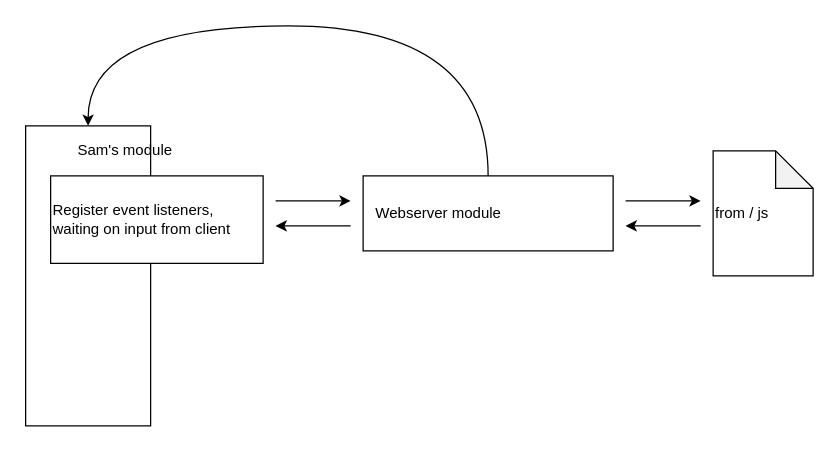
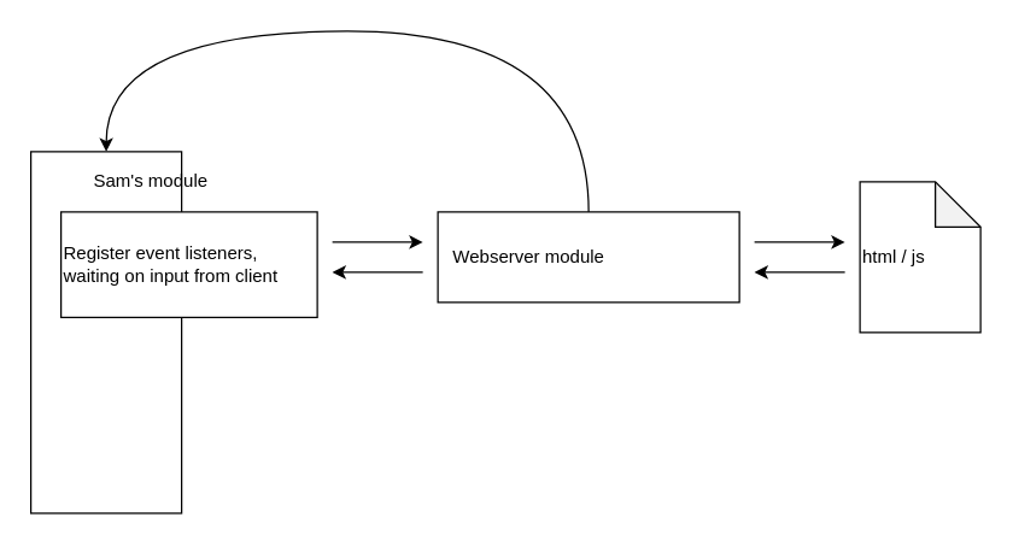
  <mxCell id="0" />
  <mxCell id="1" parent="0" />
  <mxCell id="2" style="edgeStyle=orthogonalEdgeStyle;rounded=0;orthogonalLoop=1;jettySize=auto;html=1;entryX=0.5;entryY=0;entryDx=0;entryDy=0;curved=1;" edge="1" parent="1" source="3" target="5"><mxGeometry relative="1" as="geometry"><Array as="points"><mxPoint x="390" y="20" /><mxPoint x="70" y="20" /></Array></mxGeometry></mxCell>
  <mxCell id="3" value="" style="whiteSpace=wrap;html=1;" vertex="1" parent="1"><mxGeometry x="290" y="140" width="200" height="60" as="geometry" /></mxCell>
  <mxCell id="4" value="Webserver module" style="text;html=1;align=center;verticalAlign=middle;resizable=0;points=[];autosize=1;strokeColor=none;" vertex="1" parent="1"><mxGeometry x="290" y="160" width="120" height="20" as="geometry" /></mxCell>
  <mxCell id="5" value="" style="whiteSpace=wrap;html=1;" vertex="1" parent="1"><mxGeometry x="20" y="100" width="100" height="240" as="geometry" /></mxCell>
  <mxCell id="6" value="Sam's module" style="text;html=1;strokeColor=none;fillColor=none;align=left;verticalAlign=middle;whiteSpace=wrap;rounded=0;" vertex="1" parent="1"><mxGeometry x="60" y="110" width="170" height="20" as="geometry" /></mxCell>
- <mxCell id="7" value="from / js" style="shape=note;whiteSpace=wrap;html=1;backgroundOutline=1;darkOpacity=0.05;align=left;" vertex="1" parent="1"><mxGeometry x="570" y="120" width="80" height="100" as="geometry" /></mxCell>
+ <mxCell id="7" value="html / js" style="shape=note;whiteSpace=wrap;html=1;backgroundOutline=1;darkOpacity=0.05;align=left;" vertex="1" parent="1"><mxGeometry x="570" y="120" width="80" height="100" as="geometry" /></mxCell>
  <mxCell id="8" value="" style="endArrow=classic;html=1;" edge="1" parent="1"><mxGeometry width="50" height="50" relative="1" as="geometry"><mxPoint x="500" y="160" as="sourcePoint" /><mxPoint x="560" y="160" as="targetPoint" /></mxGeometry></mxCell>
  <mxCell id="9" value="" style="endArrow=classic;html=1;" edge="1" parent="1"><mxGeometry width="50" height="50" relative="1" as="geometry"><mxPoint x="560" y="180" as="sourcePoint" /><mxPoint x="500" y="180" as="targetPoint" /></mxGeometry></mxCell>
  <mxCell id="10" value="Register event listeners, waiting on input from client" style="rounded=0;whiteSpace=wrap;html=1;align=left;" vertex="1" parent="1"><mxGeometry x="40" y="140" width="170" height="70" as="geometry" /></mxCell>
  <mxCell id="11" value="" style="endArrow=classic;html=1;" edge="1" parent="1"><mxGeometry width="50" height="50" relative="1" as="geometry"><mxPoint x="220" y="160" as="sourcePoint" /><mxPoint x="280" y="160" as="targetPoint" /></mxGeometry></mxCell>
  <mxCell id="12" value="" style="endArrow=classic;html=1;" edge="1" parent="1"><mxGeometry width="50" height="50" relative="1" as="geometry"><mxPoint x="280" y="180" as="sourcePoint" /><mxPoint x="220" y="180" as="targetPoint" /></mxGeometry></mxCell>
